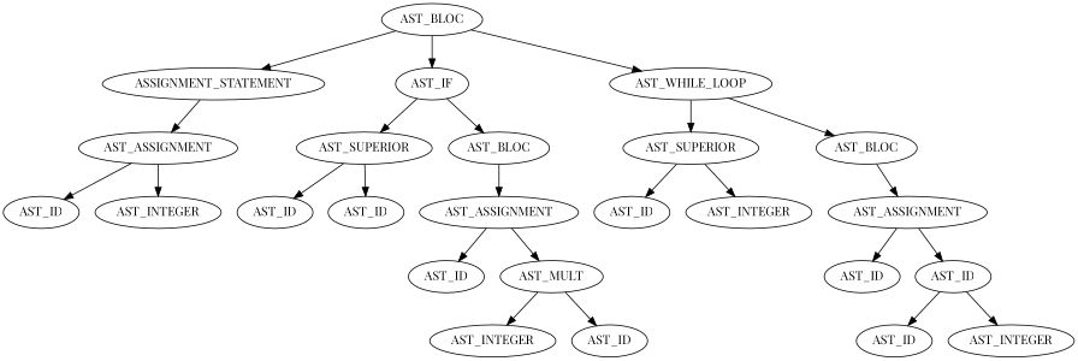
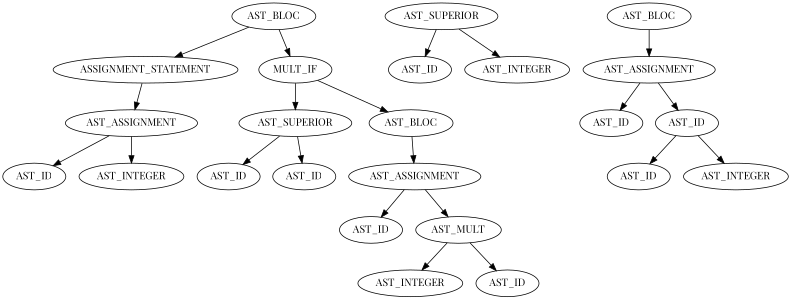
  digraph {
    fontname="Playfair Display"
    node [fontname="Playfair Display"]
    edge [fontname="Playfair Display"]
    n1 [label=AST_BLOC]
    n2 [label=ASSIGNMENT_STATEMENT]
-   n3 [label=AST_IF]
-   n4 [label=AST_WHILE_LOOP]
+   n3 [label=MULT_IF]
    n5 [label=AST_ASSIGNMENT]
    n6 [label=AST_SUPERIOR]
    n7 [label=AST_BLOC]
    n8 [label=AST_SUPERIOR]
    n9 [label=AST_BLOC]
    n10 [label=AST_ID]
    n11 [label=AST_INTEGER]
    n12 [label=AST_ID]
    n13 [label=AST_ID]
    n14 [label=AST_ASSIGNMENT]
    n15 [label=AST_ID]
    n16 [label=AST_MULT]
    n17 [label=AST_INTEGER]
    n18 [label=AST_ID]
    n19 [label=AST_ID]
    n20 [label=AST_INTEGER]
    n21 [label=AST_ASSIGNMENT]
    n22 [label=AST_ID]
    n23 [label=AST_ID]
    n24 [label=AST_ID]
    n25 [label=AST_INTEGER]
    n1 -> n2
    n1 -> n3
-   n1 -> n4
    n2 -> n5
    n3 -> n6
    n3 -> n7
-   n4 -> n8
-   n4 -> n9
    n5 -> n10
    n5 -> n11
    n6 -> n12
    n6 -> n13
    n7 -> n14
    n8 -> n19
    n8 -> n20
    n9 -> n21
    n14 -> n15
    n14 -> n16
    n16 -> n17
    n16 -> n18
    n21 -> n22
    n21 -> n23
    n23 -> n24
    n23 -> n25
  }
